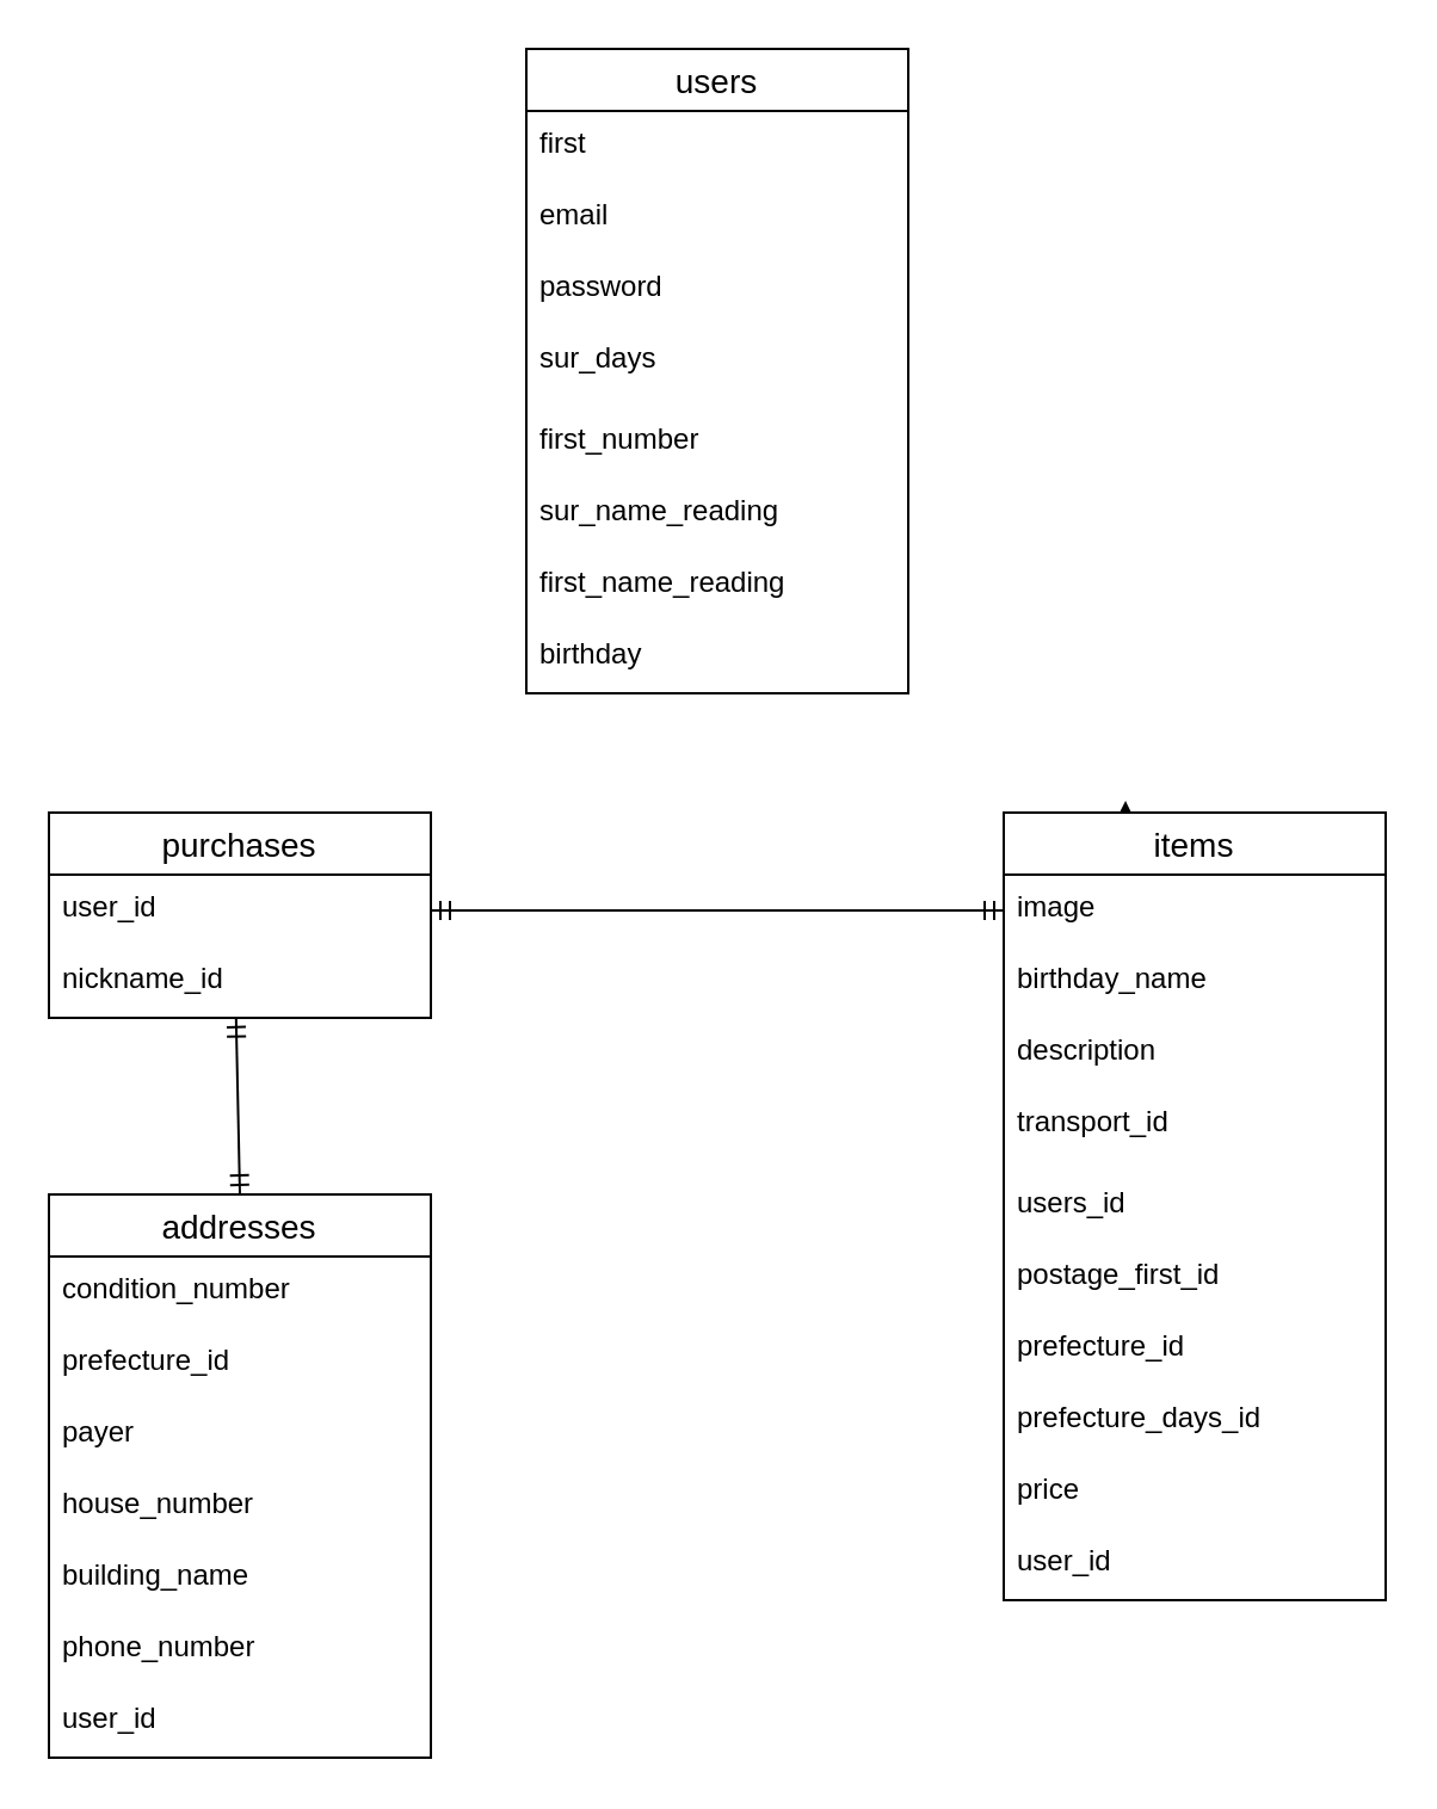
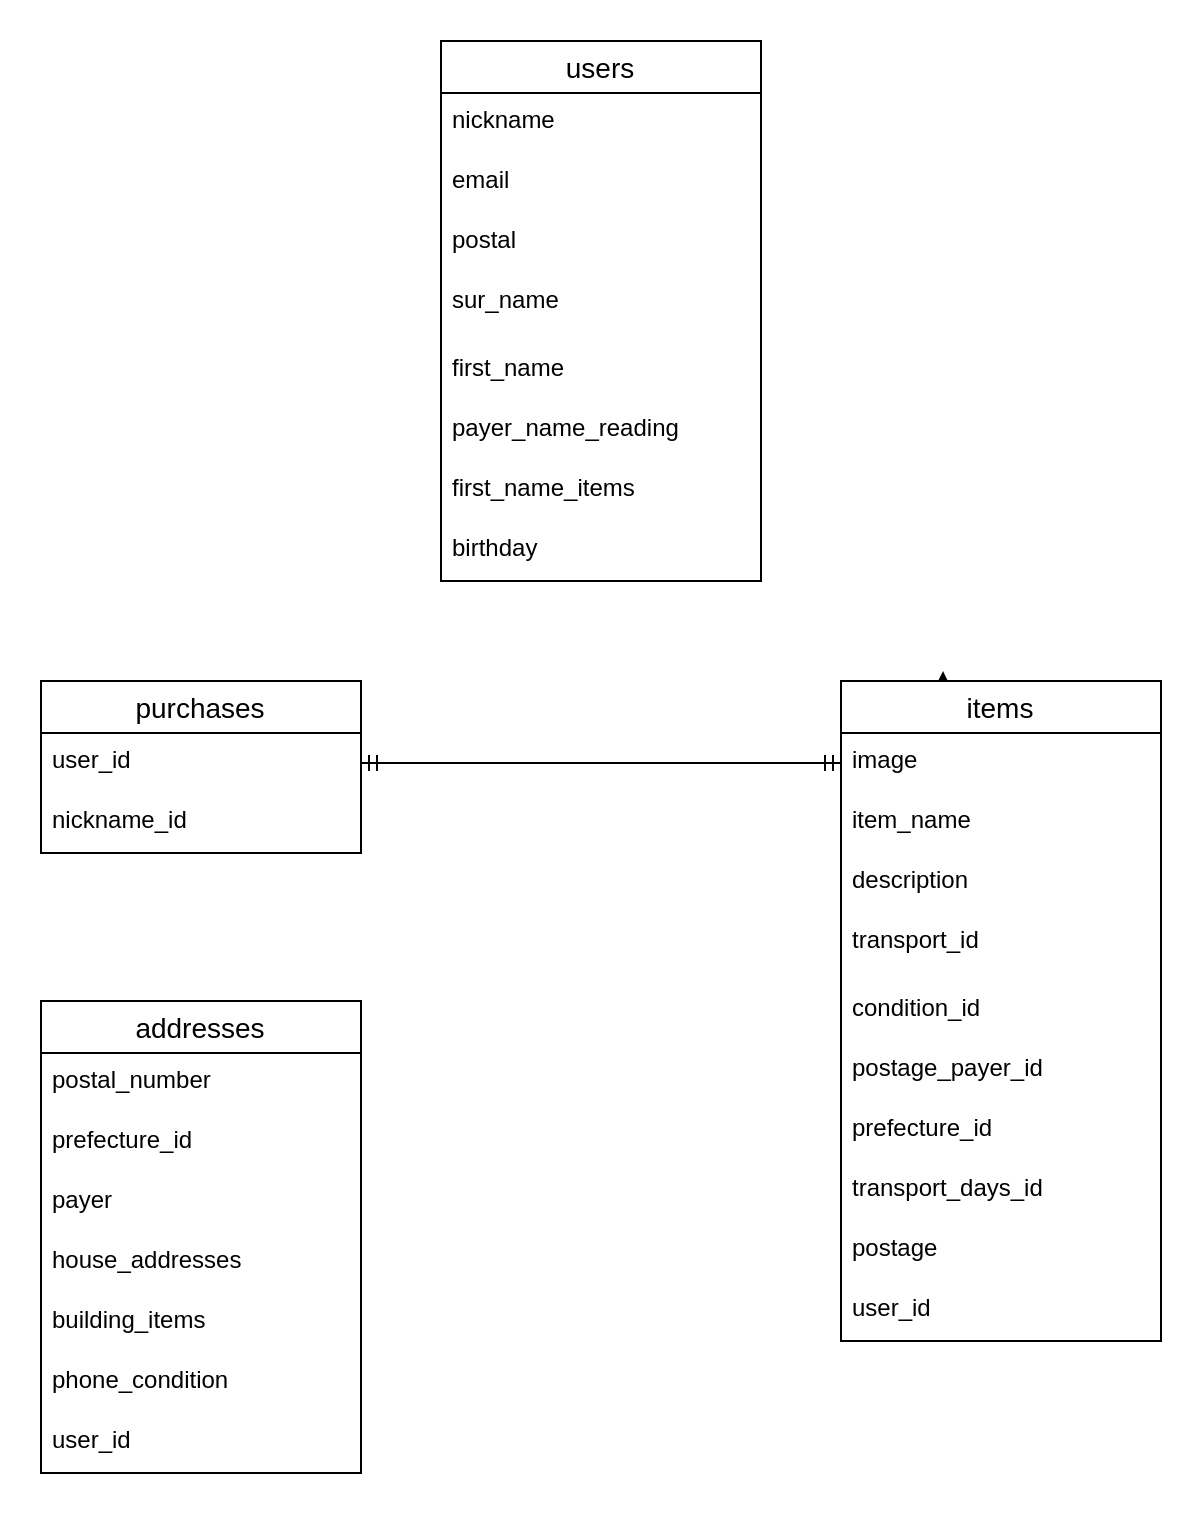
  <mxCell id="0" />
  <mxCell id="1" parent="0" />
  <mxCell id="2" style="edgeStyle=orthogonalEdgeStyle;rounded=0;orthogonalLoop=1;jettySize=auto;html=1;exitX=0.25;exitY=0;exitDx=0;exitDy=0;entryX=0.319;entryY=-0.015;entryDx=0;entryDy=0;entryPerimeter=0;" parent="1" source="12" target="12" edge="1"><mxGeometry relative="1" as="geometry" /></mxCell>
  <mxCell id="3" value="users" style="swimlane;fontStyle=0;childLayout=stackLayout;horizontal=1;startSize=26;horizontalStack=0;resizeParent=1;resizeParentMax=0;resizeLast=0;collapsible=1;marginBottom=0;align=center;fontSize=14;" parent="1" vertex="1"><mxGeometry x="220" width="160" height="270" as="geometry" y="20" /></mxCell>
- <mxCell id="4" value="first" style="text;strokeColor=none;fillColor=none;spacingLeft=4;spacingRight=4;overflow=hidden;rotatable=0;points=[[0,0.5],[1,0.5]];portConstraint=eastwest;fontSize=12;" parent="3" vertex="1"><mxGeometry y="26" width="160" height="30" as="geometry" /></mxCell>
+ <mxCell id="4" value="nickname" style="text;strokeColor=none;fillColor=none;spacingLeft=4;spacingRight=4;overflow=hidden;rotatable=0;points=[[0,0.5],[1,0.5]];portConstraint=eastwest;fontSize=12;" parent="3" vertex="1"><mxGeometry y="26" width="160" height="30" as="geometry" /></mxCell>
  <mxCell id="5" value="email" style="text;strokeColor=none;fillColor=none;spacingLeft=4;spacingRight=4;overflow=hidden;rotatable=0;points=[[0,0.5],[1,0.5]];portConstraint=eastwest;fontSize=12;" parent="3" vertex="1"><mxGeometry y="56" width="160" height="30" as="geometry" /></mxCell>
- <mxCell id="6" value="password" style="text;strokeColor=none;fillColor=none;spacingLeft=4;spacingRight=4;overflow=hidden;rotatable=0;points=[[0,0.5],[1,0.5]];portConstraint=eastwest;fontSize=12;" parent="3" vertex="1"><mxGeometry y="86" width="160" height="30" as="geometry" /></mxCell>
- <mxCell id="7" value="sur_days" style="text;strokeColor=none;fillColor=none;spacingLeft=4;spacingRight=4;overflow=hidden;rotatable=0;points=[[0,0.5],[1,0.5]];portConstraint=eastwest;fontSize=12;" parent="3" vertex="1"><mxGeometry y="116" width="160" height="34" as="geometry" /></mxCell>
- <mxCell id="8" value="first_number" style="text;strokeColor=none;fillColor=none;spacingLeft=4;spacingRight=4;overflow=hidden;rotatable=0;points=[[0,0.5],[1,0.5]];portConstraint=eastwest;fontSize=12;" parent="3" vertex="1"><mxGeometry y="150" width="160" height="30" as="geometry" /></mxCell>
- <mxCell id="9" value="sur_name_reading" style="text;strokeColor=none;fillColor=none;spacingLeft=4;spacingRight=4;overflow=hidden;rotatable=0;points=[[0,0.5],[1,0.5]];portConstraint=eastwest;fontSize=12;" parent="3" vertex="1"><mxGeometry y="180" width="160" height="30" as="geometry" /></mxCell>
- <mxCell id="10" value="first_name_reading" style="text;strokeColor=none;fillColor=none;spacingLeft=4;spacingRight=4;overflow=hidden;rotatable=0;points=[[0,0.5],[1,0.5]];portConstraint=eastwest;fontSize=12;" parent="3" vertex="1"><mxGeometry y="210" width="160" height="30" as="geometry" /></mxCell>
+ <mxCell id="6" value="postal" style="text;strokeColor=none;fillColor=none;spacingLeft=4;spacingRight=4;overflow=hidden;rotatable=0;points=[[0,0.5],[1,0.5]];portConstraint=eastwest;fontSize=12;" parent="3" vertex="1"><mxGeometry y="86" width="160" height="30" as="geometry" /></mxCell>
+ <mxCell id="7" value="sur_name" style="text;strokeColor=none;fillColor=none;spacingLeft=4;spacingRight=4;overflow=hidden;rotatable=0;points=[[0,0.5],[1,0.5]];portConstraint=eastwest;fontSize=12;" parent="3" vertex="1"><mxGeometry y="116" width="160" height="34" as="geometry" /></mxCell>
+ <mxCell id="8" value="first_name" style="text;strokeColor=none;fillColor=none;spacingLeft=4;spacingRight=4;overflow=hidden;rotatable=0;points=[[0,0.5],[1,0.5]];portConstraint=eastwest;fontSize=12;" parent="3" vertex="1"><mxGeometry y="150" width="160" height="30" as="geometry" /></mxCell>
+ <mxCell id="9" value="payer_name_reading" style="text;strokeColor=none;fillColor=none;spacingLeft=4;spacingRight=4;overflow=hidden;rotatable=0;points=[[0,0.5],[1,0.5]];portConstraint=eastwest;fontSize=12;" parent="3" vertex="1"><mxGeometry y="180" width="160" height="30" as="geometry" /></mxCell>
+ <mxCell id="10" value="first_name_items" style="text;strokeColor=none;fillColor=none;spacingLeft=4;spacingRight=4;overflow=hidden;rotatable=0;points=[[0,0.5],[1,0.5]];portConstraint=eastwest;fontSize=12;" parent="3" vertex="1"><mxGeometry y="210" width="160" height="30" as="geometry" /></mxCell>
  <mxCell id="11" value="birthday" style="text;strokeColor=none;fillColor=none;spacingLeft=4;spacingRight=4;overflow=hidden;rotatable=0;points=[[0,0.5],[1,0.5]];portConstraint=eastwest;fontSize=12;" parent="3" vertex="1"><mxGeometry y="240" width="160" height="30" as="geometry" /></mxCell>
  <mxCell id="12" value="items" style="swimlane;fontStyle=0;childLayout=stackLayout;horizontal=1;startSize=26;horizontalStack=0;resizeParent=1;resizeParentMax=0;resizeLast=0;collapsible=1;marginBottom=0;align=center;fontSize=14;" parent="1" vertex="1"><mxGeometry x="420" y="340" width="160" height="330" as="geometry" /></mxCell>
  <mxCell id="13" value="image" style="text;strokeColor=none;fillColor=none;spacingLeft=4;spacingRight=4;overflow=hidden;rotatable=0;points=[[0,0.5],[1,0.5]];portConstraint=eastwest;fontSize=12;" parent="12" vertex="1"><mxGeometry y="26" width="160" height="30" as="geometry" /></mxCell>
- <mxCell id="14" value="birthday_name" style="text;strokeColor=none;fillColor=none;spacingLeft=4;spacingRight=4;overflow=hidden;rotatable=0;points=[[0,0.5],[1,0.5]];portConstraint=eastwest;fontSize=12;" parent="12" vertex="1"><mxGeometry y="56" width="160" height="30" as="geometry" /></mxCell>
+ <mxCell id="14" value="item_name" style="text;strokeColor=none;fillColor=none;spacingLeft=4;spacingRight=4;overflow=hidden;rotatable=0;points=[[0,0.5],[1,0.5]];portConstraint=eastwest;fontSize=12;" parent="12" vertex="1"><mxGeometry y="56" width="160" height="30" as="geometry" /></mxCell>
  <mxCell id="15" value="description" style="text;strokeColor=none;fillColor=none;spacingLeft=4;spacingRight=4;overflow=hidden;rotatable=0;points=[[0,0.5],[1,0.5]];portConstraint=eastwest;fontSize=12;" parent="12" vertex="1"><mxGeometry y="86" width="160" height="30" as="geometry" /></mxCell>
  <mxCell id="16" value="transport_id" style="text;strokeColor=none;fillColor=none;spacingLeft=4;spacingRight=4;overflow=hidden;rotatable=0;points=[[0,0.5],[1,0.5]];portConstraint=eastwest;fontSize=12;" parent="12" vertex="1"><mxGeometry y="116" width="160" height="34" as="geometry" /></mxCell>
- <mxCell id="17" value="users_id" style="text;strokeColor=none;fillColor=none;spacingLeft=4;spacingRight=4;overflow=hidden;rotatable=0;points=[[0,0.5],[1,0.5]];portConstraint=eastwest;fontSize=12;" parent="12" vertex="1"><mxGeometry y="150" width="160" height="30" as="geometry" /></mxCell>
- <mxCell id="18" value="postage_first_id" style="text;strokeColor=none;fillColor=none;spacingLeft=4;spacingRight=4;overflow=hidden;rotatable=0;points=[[0,0.5],[1,0.5]];portConstraint=eastwest;fontSize=12;" parent="12" vertex="1"><mxGeometry y="180" width="160" height="30" as="geometry" /></mxCell>
+ <mxCell id="17" value="condition_id" style="text;strokeColor=none;fillColor=none;spacingLeft=4;spacingRight=4;overflow=hidden;rotatable=0;points=[[0,0.5],[1,0.5]];portConstraint=eastwest;fontSize=12;" parent="12" vertex="1"><mxGeometry y="150" width="160" height="30" as="geometry" /></mxCell>
+ <mxCell id="18" value="postage_payer_id" style="text;strokeColor=none;fillColor=none;spacingLeft=4;spacingRight=4;overflow=hidden;rotatable=0;points=[[0,0.5],[1,0.5]];portConstraint=eastwest;fontSize=12;" parent="12" vertex="1"><mxGeometry y="180" width="160" height="30" as="geometry" /></mxCell>
  <mxCell id="19" value="prefecture_id" style="text;strokeColor=none;fillColor=none;spacingLeft=4;spacingRight=4;overflow=hidden;rotatable=0;points=[[0,0.5],[1,0.5]];portConstraint=eastwest;fontSize=12;" parent="12" vertex="1"><mxGeometry y="210" width="160" height="30" as="geometry" /></mxCell>
- <mxCell id="20" value="prefecture_days_id" style="text;strokeColor=none;fillColor=none;spacingLeft=4;spacingRight=4;overflow=hidden;rotatable=0;points=[[0,0.5],[1,0.5]];portConstraint=eastwest;fontSize=12;" parent="12" vertex="1"><mxGeometry y="240" width="160" height="30" as="geometry" /></mxCell>
- <mxCell id="21" value="price" style="text;strokeColor=none;fillColor=none;spacingLeft=4;spacingRight=4;overflow=hidden;rotatable=0;points=[[0,0.5],[1,0.5]];portConstraint=eastwest;fontSize=12;" parent="12" vertex="1"><mxGeometry y="270" width="160" height="30" as="geometry" /></mxCell>
+ <mxCell id="20" value="transport_days_id" style="text;strokeColor=none;fillColor=none;spacingLeft=4;spacingRight=4;overflow=hidden;rotatable=0;points=[[0,0.5],[1,0.5]];portConstraint=eastwest;fontSize=12;" parent="12" vertex="1"><mxGeometry y="240" width="160" height="30" as="geometry" /></mxCell>
+ <mxCell id="21" value="postage" style="text;strokeColor=none;fillColor=none;spacingLeft=4;spacingRight=4;overflow=hidden;rotatable=0;points=[[0,0.5],[1,0.5]];portConstraint=eastwest;fontSize=12;" parent="12" vertex="1"><mxGeometry y="270" width="160" height="30" as="geometry" /></mxCell>
  <mxCell id="22" value="user_id" style="text;strokeColor=none;fillColor=none;spacingLeft=4;spacingRight=4;overflow=hidden;rotatable=0;points=[[0,0.5],[1,0.5]];portConstraint=eastwest;fontSize=12;" parent="12" vertex="1"><mxGeometry y="300" width="160" height="30" as="geometry" /></mxCell>
  <mxCell id="23" value="purchases" style="swimlane;fontStyle=0;childLayout=stackLayout;horizontal=1;startSize=26;horizontalStack=0;resizeParent=1;resizeParentMax=0;resizeLast=0;collapsible=1;marginBottom=0;align=center;fontSize=14;" parent="1" vertex="1"><mxGeometry x="20" y="340" width="160" height="86" as="geometry" /></mxCell>
  <mxCell id="24" value="user_id" style="text;strokeColor=none;fillColor=none;spacingLeft=4;spacingRight=4;overflow=hidden;rotatable=0;points=[[0,0.5],[1,0.5]];portConstraint=eastwest;fontSize=12;" parent="23" vertex="1"><mxGeometry y="26" width="160" height="30" as="geometry" /></mxCell>
  <mxCell id="25" value="nickname_id" style="text;strokeColor=none;fillColor=none;spacingLeft=4;spacingRight=4;overflow=hidden;rotatable=0;points=[[0,0.5],[1,0.5]];portConstraint=eastwest;fontSize=12;" parent="23" vertex="1"><mxGeometry y="56" width="160" height="30" as="geometry" /></mxCell>
  <mxCell id="26" value="" style="edgeStyle=entityRelationEdgeStyle;fontSize=12;html=1;endArrow=ERmandOne;startArrow=ERmandOne;exitX=1;exitY=0.5;exitDx=0;exitDy=0;entryX=0;entryY=0.5;entryDx=0;entryDy=0;" parent="1" source="24" target="13" edge="1"><mxGeometry width="100" height="100" relative="1" as="geometry"><mxPoint x="180" y="450" as="sourcePoint" /><mxPoint x="410" y="380" as="targetPoint" /></mxGeometry></mxCell>
- <mxCell id="27" value="" style="fontSize=12;html=1;endArrow=ERmandOne;startArrow=ERmandOne;entryX=0.49;entryY=0.995;entryDx=0;entryDy=0;entryPerimeter=0;exitX=0.5;exitY=0;exitDx=0;exitDy=0;" parent="1" source="28" target="25" edge="1"><mxGeometry width="100" height="100" relative="1" as="geometry"><mxPoint x="290" y="620" as="sourcePoint" /><mxPoint x="290" y="500" as="targetPoint" /></mxGeometry></mxCell>
  <mxCell id="28" value="addresses" style="swimlane;fontStyle=0;childLayout=stackLayout;horizontal=1;startSize=26;horizontalStack=0;resizeParent=1;resizeParentMax=0;resizeLast=0;collapsible=1;marginBottom=0;align=center;fontSize=14;" parent="1" vertex="1"><mxGeometry x="20" y="500" width="160" height="236" as="geometry" /></mxCell>
- <mxCell id="29" value="condition_number" style="text;strokeColor=none;fillColor=none;spacingLeft=4;spacingRight=4;overflow=hidden;rotatable=0;points=[[0,0.5],[1,0.5]];portConstraint=eastwest;fontSize=12;" parent="28" vertex="1"><mxGeometry y="26" width="160" height="30" as="geometry" /></mxCell>
+ <mxCell id="29" value="postal_number" style="text;strokeColor=none;fillColor=none;spacingLeft=4;spacingRight=4;overflow=hidden;rotatable=0;points=[[0,0.5],[1,0.5]];portConstraint=eastwest;fontSize=12;" parent="28" vertex="1"><mxGeometry y="26" width="160" height="30" as="geometry" /></mxCell>
  <mxCell id="30" value="prefecture_id" style="text;strokeColor=none;fillColor=none;spacingLeft=4;spacingRight=4;overflow=hidden;rotatable=0;points=[[0,0.5],[1,0.5]];portConstraint=eastwest;fontSize=12;" parent="28" vertex="1"><mxGeometry y="56" width="160" height="30" as="geometry" /></mxCell>
  <mxCell id="31" value="payer" style="text;strokeColor=none;fillColor=none;spacingLeft=4;spacingRight=4;overflow=hidden;rotatable=0;points=[[0,0.5],[1,0.5]];portConstraint=eastwest;fontSize=12;" parent="28" vertex="1"><mxGeometry y="86" width="160" height="30" as="geometry" /></mxCell>
- <mxCell id="32" value="house_number" style="text;strokeColor=none;fillColor=none;spacingLeft=4;spacingRight=4;overflow=hidden;rotatable=0;points=[[0,0.5],[1,0.5]];portConstraint=eastwest;fontSize=12;" parent="28" vertex="1"><mxGeometry y="116" width="160" height="30" as="geometry" /></mxCell>
- <mxCell id="33" value="building_name" style="text;strokeColor=none;fillColor=none;spacingLeft=4;spacingRight=4;overflow=hidden;rotatable=0;points=[[0,0.5],[1,0.5]];portConstraint=eastwest;fontSize=12;" parent="28" vertex="1"><mxGeometry y="146" width="160" height="30" as="geometry" /></mxCell>
- <mxCell id="34" value="phone_number" style="text;strokeColor=none;fillColor=none;spacingLeft=4;spacingRight=4;overflow=hidden;rotatable=0;points=[[0,0.5],[1,0.5]];portConstraint=eastwest;fontSize=12;" parent="28" vertex="1"><mxGeometry y="176" width="160" height="30" as="geometry" /></mxCell>
+ <mxCell id="32" value="house_addresses" style="text;strokeColor=none;fillColor=none;spacingLeft=4;spacingRight=4;overflow=hidden;rotatable=0;points=[[0,0.5],[1,0.5]];portConstraint=eastwest;fontSize=12;" parent="28" vertex="1"><mxGeometry y="116" width="160" height="30" as="geometry" /></mxCell>
+ <mxCell id="33" value="building_items" style="text;strokeColor=none;fillColor=none;spacingLeft=4;spacingRight=4;overflow=hidden;rotatable=0;points=[[0,0.5],[1,0.5]];portConstraint=eastwest;fontSize=12;" parent="28" vertex="1"><mxGeometry y="146" width="160" height="30" as="geometry" /></mxCell>
+ <mxCell id="34" value="phone_condition" style="text;strokeColor=none;fillColor=none;spacingLeft=4;spacingRight=4;overflow=hidden;rotatable=0;points=[[0,0.5],[1,0.5]];portConstraint=eastwest;fontSize=12;" parent="28" vertex="1"><mxGeometry y="176" width="160" height="30" as="geometry" /></mxCell>
  <mxCell id="35" value="user_id" style="text;strokeColor=none;fillColor=none;spacingLeft=4;spacingRight=4;overflow=hidden;rotatable=0;points=[[0,0.5],[1,0.5]];portConstraint=eastwest;fontSize=12;" parent="28" vertex="1"><mxGeometry y="206" width="160" height="30" as="geometry" /></mxCell>
